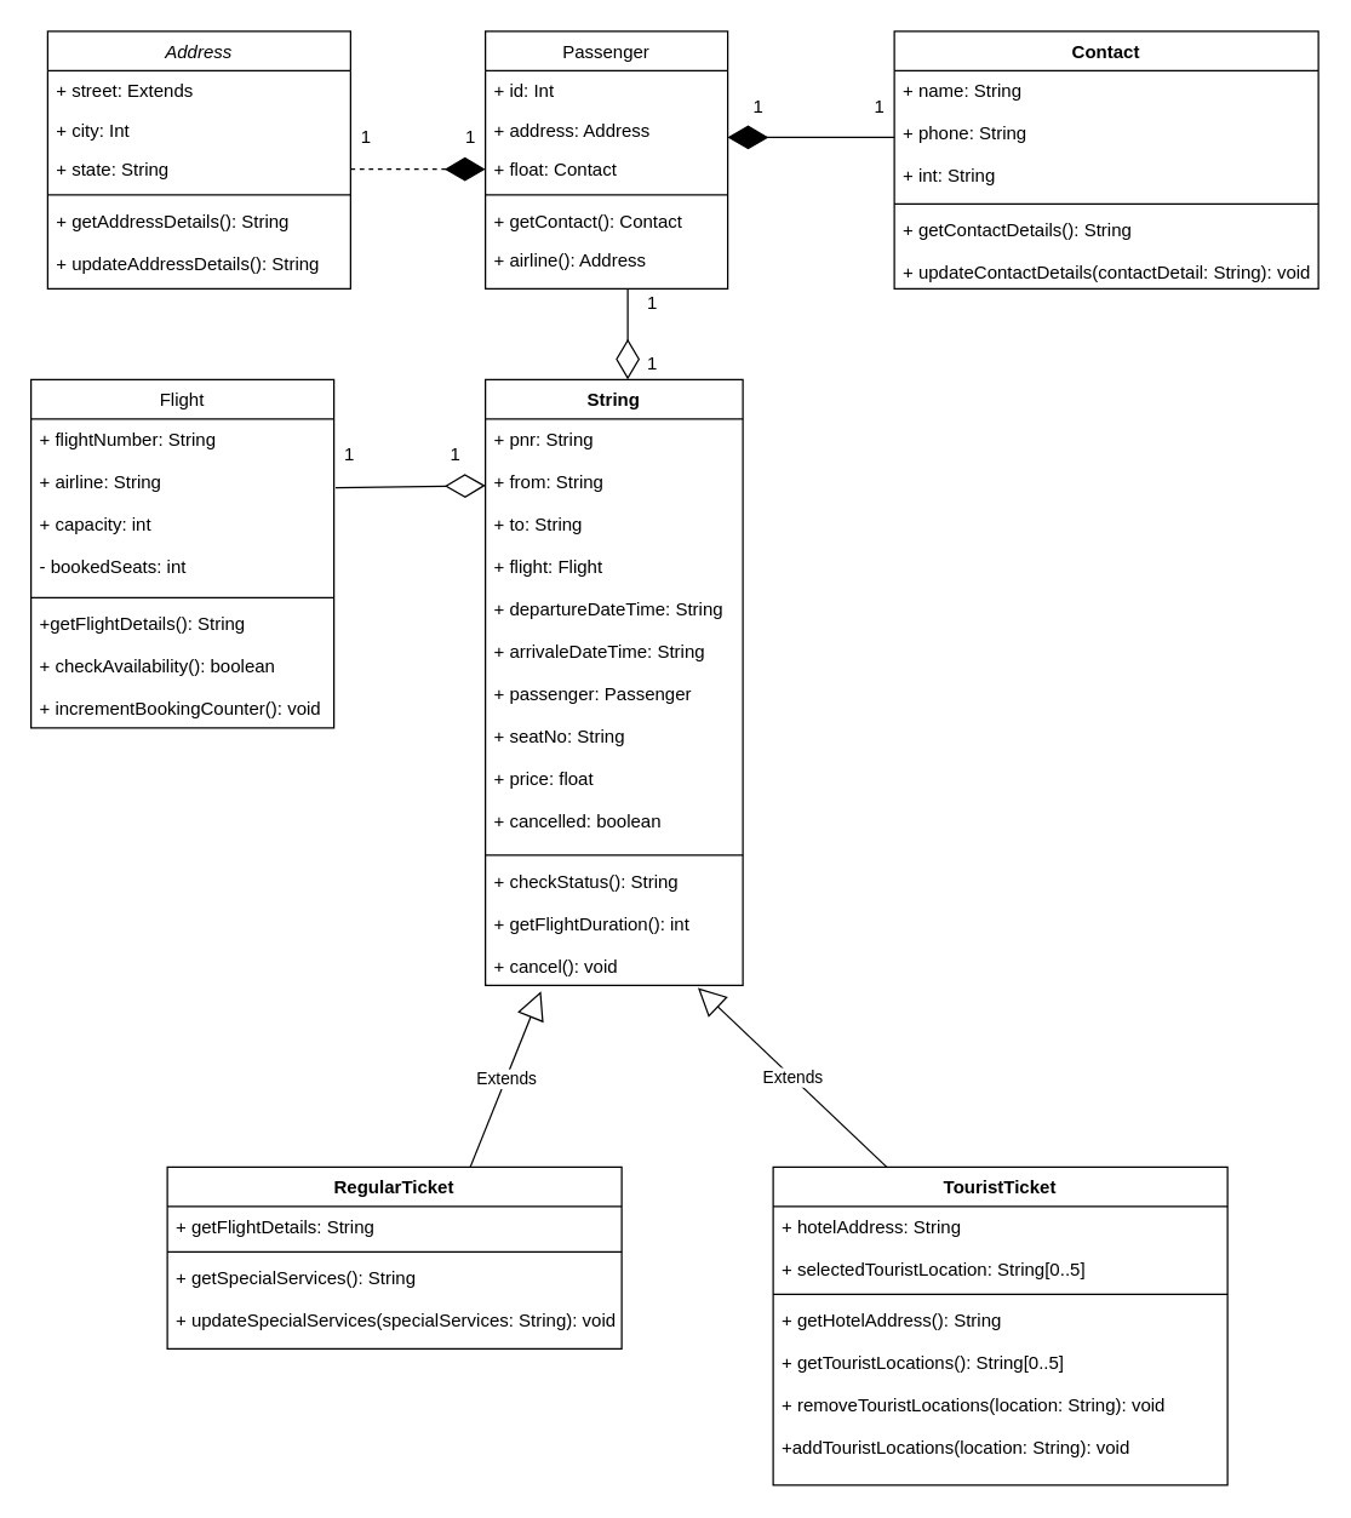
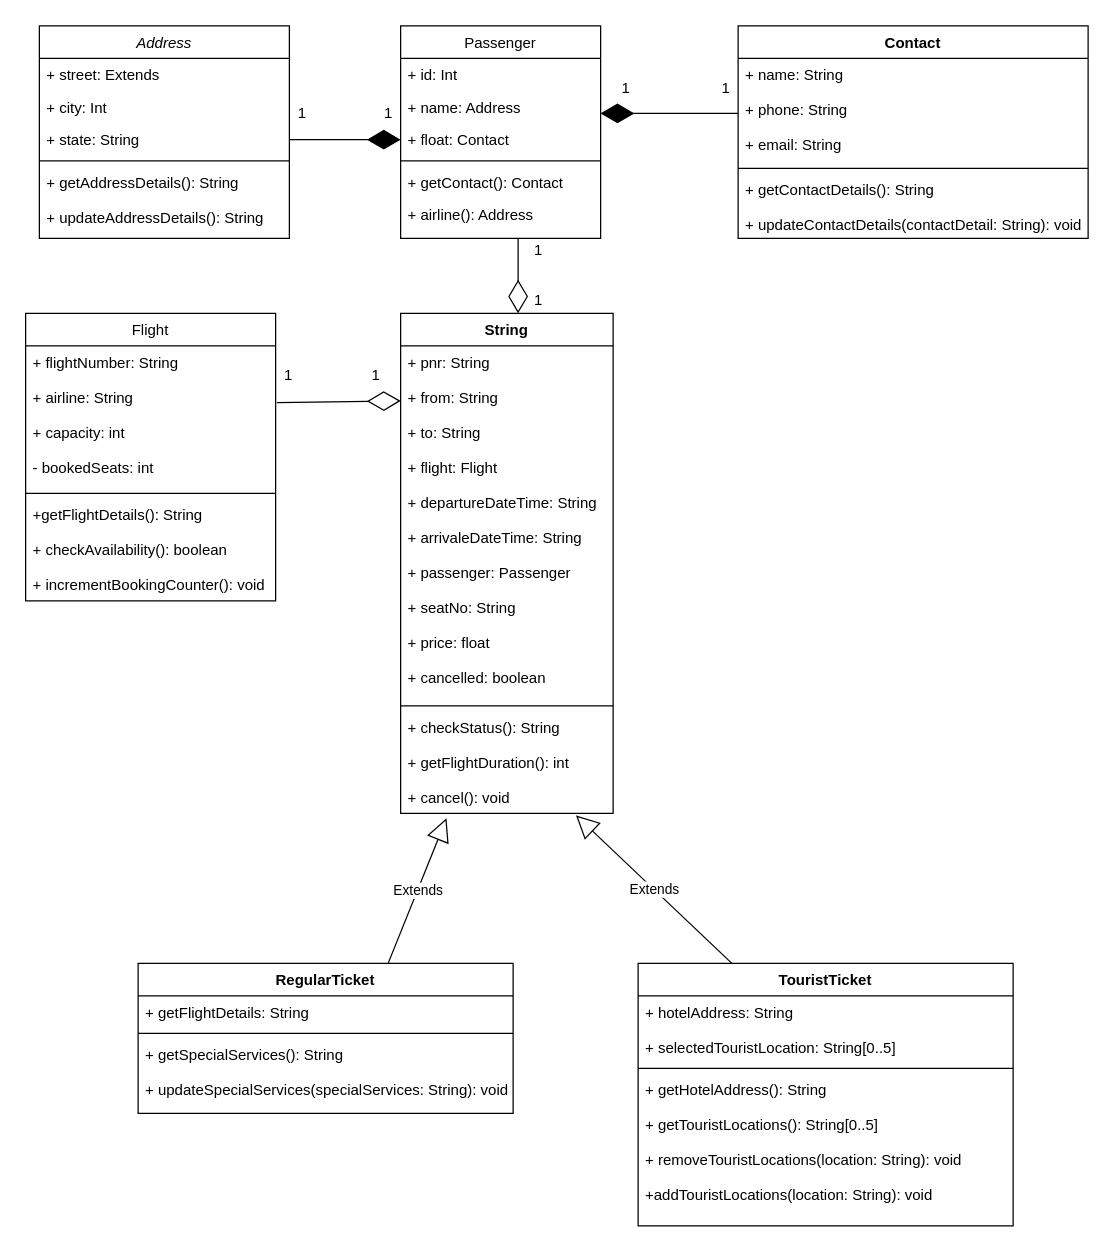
  <mxCell id="0" />
  <mxCell id="1" parent="0" />
  <mxCell id="2" value="Address" style="swimlane;fontStyle=2;align=center;verticalAlign=top;childLayout=stackLayout;horizontal=1;startSize=26;horizontalStack=0;resizeParent=1;resizeLast=0;collapsible=1;marginBottom=0;rounded=0;shadow=0;strokeWidth=1;" parent="1" vertex="1"><mxGeometry x="31" y="20" width="200" height="170" as="geometry"><mxRectangle x="230" y="140" width="160" height="26" as="alternateBounds" /></mxGeometry></mxCell>
  <mxCell id="3" value="+ street: Extends" style="text;align=left;verticalAlign=top;spacingLeft=4;spacingRight=4;overflow=hidden;rotatable=0;points=[[0,0.5],[1,0.5]];portConstraint=eastwest;" parent="2" vertex="1"><mxGeometry y="26" width="200" height="26" as="geometry" /></mxCell>
  <mxCell id="4" value="+ city: Int" style="text;align=left;verticalAlign=top;spacingLeft=4;spacingRight=4;overflow=hidden;rotatable=0;points=[[0,0.5],[1,0.5]];portConstraint=eastwest;rounded=0;shadow=0;html=0;" parent="2" vertex="1"><mxGeometry y="52" width="200" height="26" as="geometry" /></mxCell>
  <mxCell id="5" value="+ state: String" style="text;align=left;verticalAlign=top;spacingLeft=4;spacingRight=4;overflow=hidden;rotatable=0;points=[[0,0.5],[1,0.5]];portConstraint=eastwest;rounded=0;shadow=0;html=0;" parent="2" vertex="1"><mxGeometry y="78" width="200" height="26" as="geometry" /></mxCell>
  <mxCell id="6" value="" style="line;html=1;strokeWidth=1;align=left;verticalAlign=middle;spacingTop=-1;spacingLeft=3;spacingRight=3;rotatable=0;labelPosition=right;points=[];portConstraint=eastwest;" parent="2" vertex="1"><mxGeometry y="104" width="200" height="8" as="geometry" /></mxCell>
  <mxCell id="7" value="+ getAddressDetails(): String&#10;&#10;+ updateAddressDetails(): String" style="text;align=left;verticalAlign=top;spacingLeft=4;spacingRight=4;overflow=hidden;rotatable=0;points=[[0,0.5],[1,0.5]];portConstraint=eastwest;" parent="2" vertex="1"><mxGeometry y="112" width="200" height="58" as="geometry" /></mxCell>
  <mxCell id="8" value="Flight" style="swimlane;fontStyle=0;align=center;verticalAlign=top;childLayout=stackLayout;horizontal=1;startSize=26;horizontalStack=0;resizeParent=1;resizeLast=0;collapsible=1;marginBottom=0;rounded=0;shadow=0;strokeWidth=1;" parent="1" vertex="1"><mxGeometry x="20" y="250" width="200" height="230" as="geometry"><mxRectangle x="130" y="380" width="160" height="26" as="alternateBounds" /></mxGeometry></mxCell>
  <mxCell id="9" value="+ flightNumber: String&#10;&#10;+ airline: String&#10;&#10;+ capacity: int&#10;&#10;- bookedSeats: int" style="text;align=left;verticalAlign=top;spacingLeft=4;spacingRight=4;overflow=hidden;rotatable=0;points=[[0,0.5],[1,0.5]];portConstraint=eastwest;" parent="8" vertex="1"><mxGeometry y="26" width="200" height="114" as="geometry" /></mxCell>
  <mxCell id="10" value="" style="line;html=1;strokeWidth=1;align=left;verticalAlign=middle;spacingTop=-1;spacingLeft=3;spacingRight=3;rotatable=0;labelPosition=right;points=[];portConstraint=eastwest;" parent="8" vertex="1"><mxGeometry y="140" width="200" height="8" as="geometry" /></mxCell>
  <mxCell id="11" value="+getFlightDetails(): String&#10;&#10;+ checkAvailability(): boolean&#10;&#10;+ incrementBookingCounter(): void" style="text;align=left;verticalAlign=top;spacingLeft=4;spacingRight=4;overflow=hidden;rotatable=0;points=[[0,0.5],[1,0.5]];portConstraint=eastwest;" parent="8" vertex="1"><mxGeometry y="148" width="200" height="82" as="geometry" /></mxCell>
  <mxCell id="12" value="Passenger" style="swimlane;fontStyle=0;align=center;verticalAlign=top;childLayout=stackLayout;horizontal=1;startSize=26;horizontalStack=0;resizeParent=1;resizeLast=0;collapsible=1;marginBottom=0;rounded=0;shadow=0;strokeWidth=1;" parent="1" vertex="1"><mxGeometry x="320" y="20" width="160" height="170" as="geometry"><mxRectangle x="550" y="140" width="160" height="26" as="alternateBounds" /></mxGeometry></mxCell>
  <mxCell id="13" value="+ id: Int" style="text;align=left;verticalAlign=top;spacingLeft=4;spacingRight=4;overflow=hidden;rotatable=0;points=[[0,0.5],[1,0.5]];portConstraint=eastwest;" parent="12" vertex="1"><mxGeometry y="26" width="160" height="26" as="geometry" /></mxCell>
- <mxCell id="14" value="+ address: Address" style="text;align=left;verticalAlign=top;spacingLeft=4;spacingRight=4;overflow=hidden;rotatable=0;points=[[0,0.5],[1,0.5]];portConstraint=eastwest;rounded=0;shadow=0;html=0;" parent="12" vertex="1"><mxGeometry y="52" width="160" height="26" as="geometry" /></mxCell>
+ <mxCell id="14" value="+ name: Address" style="text;align=left;verticalAlign=top;spacingLeft=4;spacingRight=4;overflow=hidden;rotatable=0;points=[[0,0.5],[1,0.5]];portConstraint=eastwest;rounded=0;shadow=0;html=0;" parent="12" vertex="1"><mxGeometry y="52" width="160" height="26" as="geometry" /></mxCell>
  <mxCell id="15" value="+ float: Contact" style="text;align=left;verticalAlign=top;spacingLeft=4;spacingRight=4;overflow=hidden;rotatable=0;points=[[0,0.5],[1,0.5]];portConstraint=eastwest;rounded=0;shadow=0;html=0;" parent="12" vertex="1"><mxGeometry y="78" width="160" height="26" as="geometry" /></mxCell>
  <mxCell id="16" value="" style="line;html=1;strokeWidth=1;align=left;verticalAlign=middle;spacingTop=-1;spacingLeft=3;spacingRight=3;rotatable=0;labelPosition=right;points=[];portConstraint=eastwest;" parent="12" vertex="1"><mxGeometry y="104" width="160" height="8" as="geometry" /></mxCell>
  <mxCell id="17" value="+ getContact(): Contact" style="text;align=left;verticalAlign=top;spacingLeft=4;spacingRight=4;overflow=hidden;rotatable=0;points=[[0,0.5],[1,0.5]];portConstraint=eastwest;" parent="12" vertex="1"><mxGeometry y="112" width="160" height="26" as="geometry" /></mxCell>
  <mxCell id="18" value="+ airline(): Address" style="text;align=left;verticalAlign=top;spacingLeft=4;spacingRight=4;overflow=hidden;rotatable=0;points=[[0,0.5],[1,0.5]];portConstraint=eastwest;" parent="12" vertex="1"><mxGeometry y="138" width="160" height="26" as="geometry" /></mxCell>
  <mxCell id="19" value="Contact" style="swimlane;fontStyle=1;align=center;verticalAlign=top;childLayout=stackLayout;horizontal=1;startSize=26;horizontalStack=0;resizeParent=1;resizeParentMax=0;resizeLast=0;collapsible=1;marginBottom=0;" parent="1" vertex="1"><mxGeometry x="590" y="20" width="280" height="170" as="geometry" /></mxCell>
- <mxCell id="20" value="+ name: String&#10;&#10;+ phone: String&#10;&#10;+ int: String" style="text;strokeColor=none;fillColor=none;align=left;verticalAlign=top;spacingLeft=4;spacingRight=4;overflow=hidden;rotatable=0;points=[[0,0.5],[1,0.5]];portConstraint=eastwest;" parent="19" vertex="1"><mxGeometry y="26" width="280" height="84" as="geometry" /></mxCell>
+ <mxCell id="20" value="+ name: String&#10;&#10;+ phone: String&#10;&#10;+ email: String" style="text;strokeColor=none;fillColor=none;align=left;verticalAlign=top;spacingLeft=4;spacingRight=4;overflow=hidden;rotatable=0;points=[[0,0.5],[1,0.5]];portConstraint=eastwest;" parent="19" vertex="1"><mxGeometry y="26" width="280" height="84" as="geometry" /></mxCell>
  <mxCell id="21" value="" style="line;strokeWidth=1;fillColor=none;align=left;verticalAlign=middle;spacingTop=-1;spacingLeft=3;spacingRight=3;rotatable=0;labelPosition=right;points=[];portConstraint=eastwest;" parent="19" vertex="1"><mxGeometry y="110" width="280" height="8" as="geometry" /></mxCell>
  <mxCell id="22" value="+ getContactDetails(): String&#10;&#10;+ updateContactDetails(contactDetail: String): void" style="text;strokeColor=none;fillColor=none;align=left;verticalAlign=top;spacingLeft=4;spacingRight=4;overflow=hidden;rotatable=0;points=[[0,0.5],[1,0.5]];portConstraint=eastwest;" parent="19" vertex="1"><mxGeometry y="118" width="280" height="52" as="geometry" /></mxCell>
  <mxCell id="23" value="TouristTicket" style="swimlane;fontStyle=1;align=center;verticalAlign=top;childLayout=stackLayout;horizontal=1;startSize=26;horizontalStack=0;resizeParent=1;resizeParentMax=0;resizeLast=0;collapsible=1;marginBottom=0;" parent="1" vertex="1"><mxGeometry x="510" y="770" width="300" height="210" as="geometry" /></mxCell>
  <mxCell id="24" value="+ hotelAddress: String&#10;&#10;+ selectedTouristLocation: String[0..5]" style="text;strokeColor=none;fillColor=none;align=left;verticalAlign=top;spacingLeft=4;spacingRight=4;overflow=hidden;rotatable=0;points=[[0,0.5],[1,0.5]];portConstraint=eastwest;" parent="23" vertex="1"><mxGeometry y="26" width="300" height="54" as="geometry" /></mxCell>
  <mxCell id="25" value="" style="line;strokeWidth=1;fillColor=none;align=left;verticalAlign=middle;spacingTop=-1;spacingLeft=3;spacingRight=3;rotatable=0;labelPosition=right;points=[];portConstraint=eastwest;" parent="23" vertex="1"><mxGeometry y="80" width="300" height="8" as="geometry" /></mxCell>
  <mxCell id="26" value="+ getHotelAddress(): String&#10;&#10;+ getTouristLocations(): String[0..5]&#10;&#10;+ removeTouristLocations(location: String): void&#10;&#10;+addTouristLocations(location: String): void" style="text;strokeColor=none;fillColor=none;align=left;verticalAlign=top;spacingLeft=4;spacingRight=4;overflow=hidden;rotatable=0;points=[[0,0.5],[1,0.5]];portConstraint=eastwest;" parent="23" vertex="1"><mxGeometry y="88" width="300" height="122" as="geometry" /></mxCell>
  <mxCell id="27" value="RegularTicket" style="swimlane;fontStyle=1;align=center;verticalAlign=top;childLayout=stackLayout;horizontal=1;startSize=26;horizontalStack=0;resizeParent=1;resizeParentMax=0;resizeLast=0;collapsible=1;marginBottom=0;" parent="1" vertex="1"><mxGeometry x="110" y="770" width="300" height="120" as="geometry" /></mxCell>
  <mxCell id="28" value="+ getFlightDetails: String" style="text;strokeColor=none;fillColor=none;align=left;verticalAlign=top;spacingLeft=4;spacingRight=4;overflow=hidden;rotatable=0;points=[[0,0.5],[1,0.5]];portConstraint=eastwest;" parent="27" vertex="1"><mxGeometry y="26" width="300" height="26" as="geometry" /></mxCell>
  <mxCell id="29" value="" style="line;strokeWidth=1;fillColor=none;align=left;verticalAlign=middle;spacingTop=-1;spacingLeft=3;spacingRight=3;rotatable=0;labelPosition=right;points=[];portConstraint=eastwest;" parent="27" vertex="1"><mxGeometry y="52" width="300" height="8" as="geometry" /></mxCell>
  <mxCell id="30" value="+ getSpecialServices(): String&#10;&#10;+ updateSpecialServices(specialServices: String): void" style="text;strokeColor=none;fillColor=none;align=left;verticalAlign=top;spacingLeft=4;spacingRight=4;overflow=hidden;rotatable=0;points=[[0,0.5],[1,0.5]];portConstraint=eastwest;" parent="27" vertex="1"><mxGeometry y="60" width="300" height="60" as="geometry" /></mxCell>
- <mxCell id="31" value="" style="endArrow=diamondThin;endFill=1;endSize=24;html=1;exitX=1;exitY=0.5;exitDx=0;exitDy=0;entryX=0;entryY=0.5;entryDx=0;entryDy=0;dashed=1;" parent="1" source="5" target="15" edge="1"><mxGeometry width="160" relative="1" as="geometry"><mxPoint x="190" y="210" as="sourcePoint" /><mxPoint x="360" y="260" as="targetPoint" /><Array as="points"><mxPoint x="270" y="111" /></Array></mxGeometry></mxCell>
+ <mxCell id="31" value="" style="endArrow=diamondThin;endFill=1;endSize=24;html=1;exitX=1;exitY=0.5;exitDx=0;exitDy=0;entryX=0;entryY=0.5;entryDx=0;entryDy=0;" parent="1" source="5" target="15" edge="1"><mxGeometry width="160" relative="1" as="geometry"><mxPoint x="190" y="210" as="sourcePoint" /><mxPoint x="360" y="260" as="targetPoint" /><Array as="points"><mxPoint x="270" y="111" /></Array></mxGeometry></mxCell>
  <mxCell id="32" value="" style="endArrow=diamondThin;endFill=1;endSize=24;html=1;" parent="1" edge="1"><mxGeometry width="160" relative="1" as="geometry"><mxPoint x="590" y="90" as="sourcePoint" /><mxPoint x="480" y="90" as="targetPoint" /><Array as="points"><mxPoint x="500" y="90" /></Array></mxGeometry></mxCell>
  <mxCell id="33" value="" style="endArrow=diamondThin;endFill=0;endSize=24;html=1;" parent="1" edge="1"><mxGeometry width="160" relative="1" as="geometry"><mxPoint x="414" y="190" as="sourcePoint" /><mxPoint x="414" y="250" as="targetPoint" /><Array as="points"><mxPoint x="414" y="250" /></Array></mxGeometry></mxCell>
  <mxCell id="34" value="Extends" style="endArrow=block;endSize=16;endFill=0;html=1;entryX=0.216;entryY=1.047;entryDx=0;entryDy=0;entryPerimeter=0;" parent="1" source="27" target="39" edge="1"><mxGeometry width="160" relative="1" as="geometry"><mxPoint x="220" y="770" as="sourcePoint" /><mxPoint x="380" y="850" as="targetPoint" /><Array as="points"><mxPoint x="310" y="770" /></Array></mxGeometry></mxCell>
  <mxCell id="35" value="String" style="swimlane;fontStyle=1;align=center;verticalAlign=top;childLayout=stackLayout;horizontal=1;startSize=26;horizontalStack=0;resizeParent=1;resizeParentMax=0;resizeLast=0;collapsible=1;marginBottom=0;" parent="1" vertex="1"><mxGeometry x="320" y="250" width="170" height="400" as="geometry" /></mxCell>
  <mxCell id="36" value="" style="endArrow=diamondThin;endFill=0;endSize=24;html=1;exitX=1.005;exitY=0.398;exitDx=0;exitDy=0;exitPerimeter=0;" parent="35" source="9" edge="1"><mxGeometry width="160" relative="1" as="geometry"><mxPoint x="-39.15" y="480.584" as="sourcePoint" /><mxPoint y="70" as="targetPoint" /></mxGeometry></mxCell>
  <mxCell id="37" value="+ pnr: String                                          &#10;&#10;+ from: String                          &#10;&#10;+ to: String&#10;&#10;+ flight: Flight&#10;&#10;+ departureDateTime: String&#10;&#10;+ arrivaleDateTime: String&#10;&#10;+ passenger: Passenger&#10;&#10;+ seatNo: String&#10;&#10;+ price: float&#10;&#10;+ cancelled: boolean &#10;" style="text;strokeColor=none;fillColor=none;align=left;verticalAlign=top;spacingLeft=4;spacingRight=4;overflow=hidden;rotatable=0;points=[[0,0.5],[1,0.5]];portConstraint=eastwest;" parent="35" vertex="1"><mxGeometry y="26" width="170" height="284" as="geometry" /></mxCell>
  <mxCell id="38" value="" style="line;strokeWidth=1;fillColor=none;align=left;verticalAlign=middle;spacingTop=-1;spacingLeft=3;spacingRight=3;rotatable=0;labelPosition=right;points=[];portConstraint=eastwest;" parent="35" vertex="1"><mxGeometry y="310" width="170" height="8" as="geometry" /></mxCell>
  <mxCell id="39" value="+ checkStatus(): String&#10;&#10;+ getFlightDuration(): int&#10;&#10;+ cancel(): void  " style="text;strokeColor=none;fillColor=none;align=left;verticalAlign=top;spacingLeft=4;spacingRight=4;overflow=hidden;rotatable=0;points=[[0,0.5],[1,0.5]];portConstraint=eastwest;" parent="35" vertex="1"><mxGeometry y="318" width="170" height="82" as="geometry" /></mxCell>
  <mxCell id="40" value="Extends" style="endArrow=block;endSize=16;endFill=0;html=1;entryX=0.825;entryY=1.019;entryDx=0;entryDy=0;entryPerimeter=0;exitX=0.25;exitY=0;exitDx=0;exitDy=0;" parent="1" source="23" target="39" edge="1"><mxGeometry width="160" relative="1" as="geometry"><mxPoint x="370" y="770" as="sourcePoint" /><mxPoint x="530" y="770" as="targetPoint" /></mxGeometry></mxCell>
  <mxCell id="41" value="1" style="text;html=1;align=center;verticalAlign=middle;resizable=0;points=[];autosize=1;" parent="1" vertex="1"><mxGeometry x="231" y="80" width="20" height="20" as="geometry" /></mxCell>
  <mxCell id="42" value="1" style="text;html=1;align=center;verticalAlign=middle;resizable=0;points=[];autosize=1;" parent="1" vertex="1"><mxGeometry x="300" y="80" width="20" height="20" as="geometry" /></mxCell>
  <mxCell id="43" value="1" style="text;html=1;align=center;verticalAlign=middle;resizable=0;points=[];autosize=1;" parent="1" vertex="1"><mxGeometry x="490" y="60" width="20" height="20" as="geometry" /></mxCell>
  <mxCell id="44" value="1" style="text;html=1;align=center;verticalAlign=middle;resizable=0;points=[];autosize=1;" parent="1" vertex="1"><mxGeometry x="570" y="60" width="20" height="20" as="geometry" /></mxCell>
  <mxCell id="45" value="1" style="text;html=1;align=center;verticalAlign=middle;resizable=0;points=[];autosize=1;" parent="1" vertex="1"><mxGeometry x="420" y="190" width="20" height="20" as="geometry" /></mxCell>
  <mxCell id="46" value="1" style="text;html=1;align=center;verticalAlign=middle;resizable=0;points=[];autosize=1;" parent="1" vertex="1"><mxGeometry x="420" y="230" width="20" height="20" as="geometry" /></mxCell>
  <mxCell id="47" value="1" style="text;html=1;align=center;verticalAlign=middle;resizable=0;points=[];autosize=1;" parent="1" vertex="1"><mxGeometry x="290" y="290" width="20" height="20" as="geometry" /></mxCell>
  <mxCell id="48" value="1" style="text;html=1;align=center;verticalAlign=middle;resizable=0;points=[];autosize=1;" parent="1" vertex="1"><mxGeometry x="220" y="290" width="20" height="20" as="geometry" /></mxCell>
